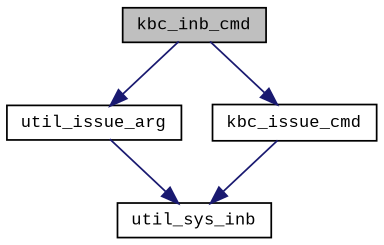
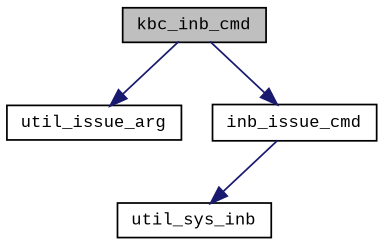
  digraph {
    fontname="Liberation Mono"
    rankdir=TB
    node [color=black fillcolor=white fontname="Liberation Mono" fontsize=10 shape=record style=filled]
    edge [color=midnightblue fontname="Liberation Mono" fontsize=10 labelfontname=Helvetica labelfontsize=10 style=solid]
    n1 [fillcolor=grey75 fontcolor=black height=0.2 label=kbc_inb_cmd width=0.4]
    n2 [height=0.2 label=util_issue_arg width=0.4]
-   n3 [height=0.2 label=kbc_issue_cmd width=0.4]
+   n3 [height=0.2 label=inb_issue_cmd width=0.4]
    n4 [height=0.2 label=util_sys_inb width=0.4]
    n1 -> n2
    n1 -> n3
-   n2 -> n4
    n3 -> n4
  }
